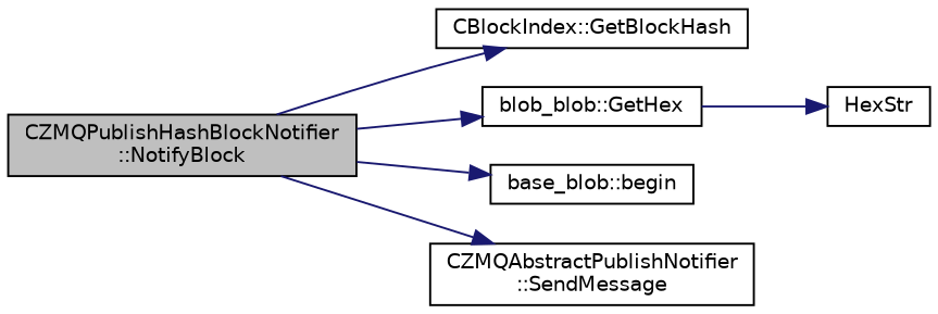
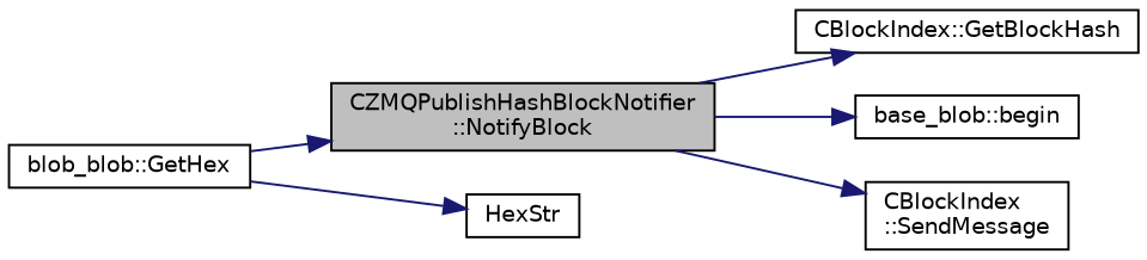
  digraph {
    rankdir=LR
    node [color=black fillcolor=white fontname=Helvetica fontsize=10 shape=record style=filled]
    edge [color=midnightblue fontname=Helvetica fontsize=10 labelfontname=Helvetica labelfontsize=10 style=solid]
    n1 [fillcolor=grey75 fontcolor=black height=0.2 label="CZMQPublishHashBlockNotifier\l::NotifyBlock" width=0.4]
    n2 [height=0.2 label="CBlockIndex::GetBlockHash" width=0.4]
    n3 [height=0.2 label="blob_blob::GetHex" width=0.4]
    n4 [height=0.2 label="base_blob::begin" width=0.4]
-   n5 [height=0.2 label="CZMQAbstractPublishNotifier\l::SendMessage" width=0.4]
+   n5 [height=0.2 label="CBlockIndex\l::SendMessage" width=0.4]
    n6 [height=0.2 label=HexStr width=0.4]
    n1 -> n2
-   n1 -> n3
+   n3 -> n1
    n1 -> n4
    n1 -> n5
    n3 -> n6
  }
